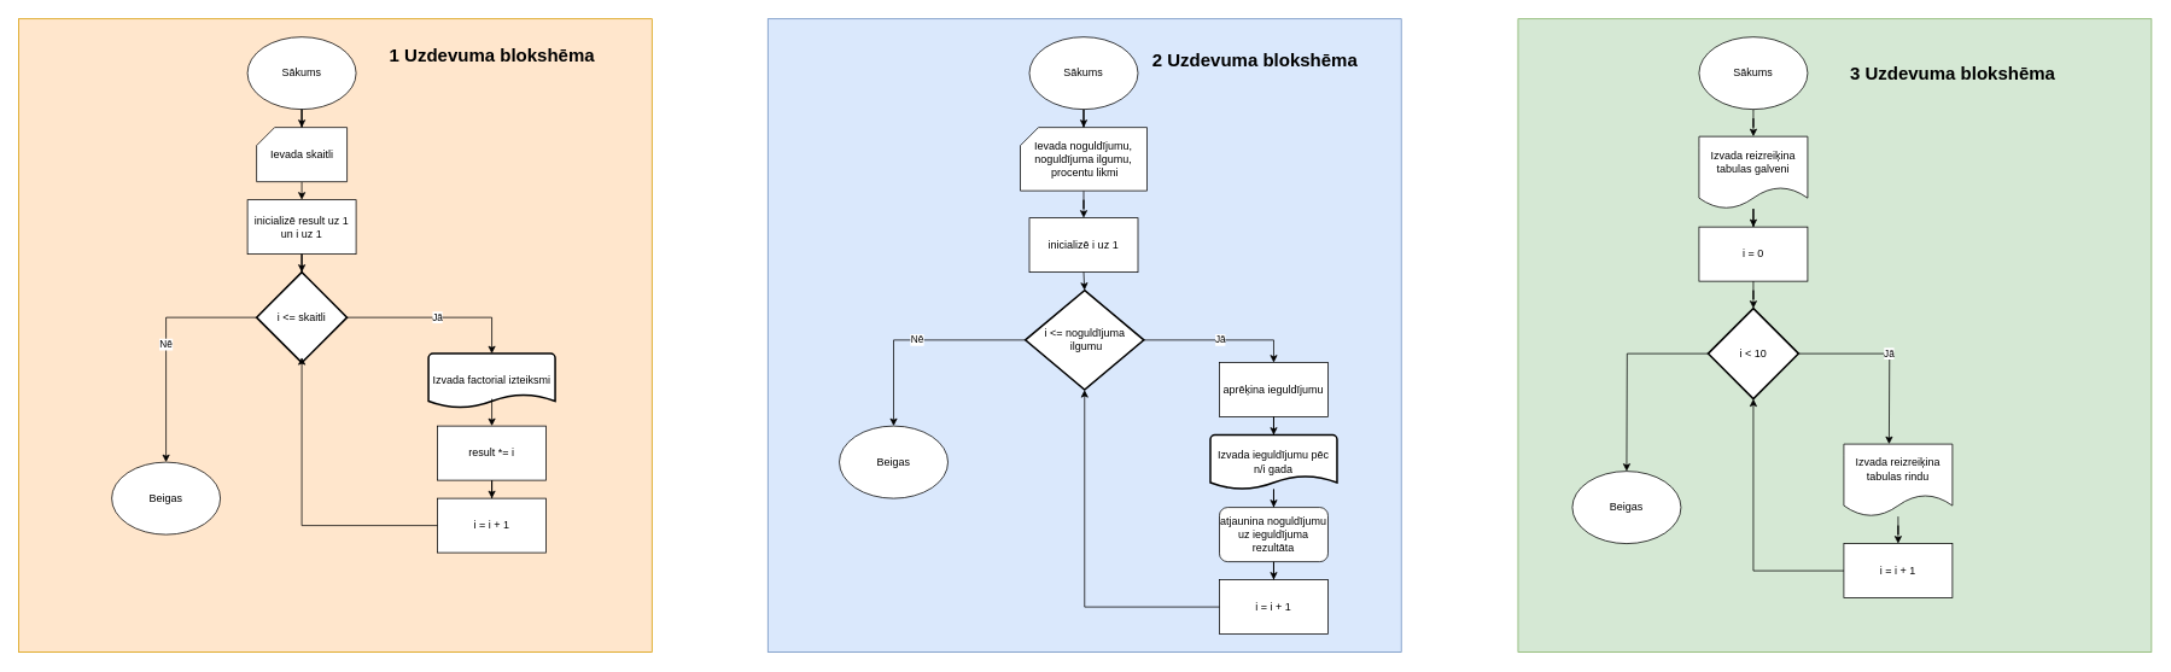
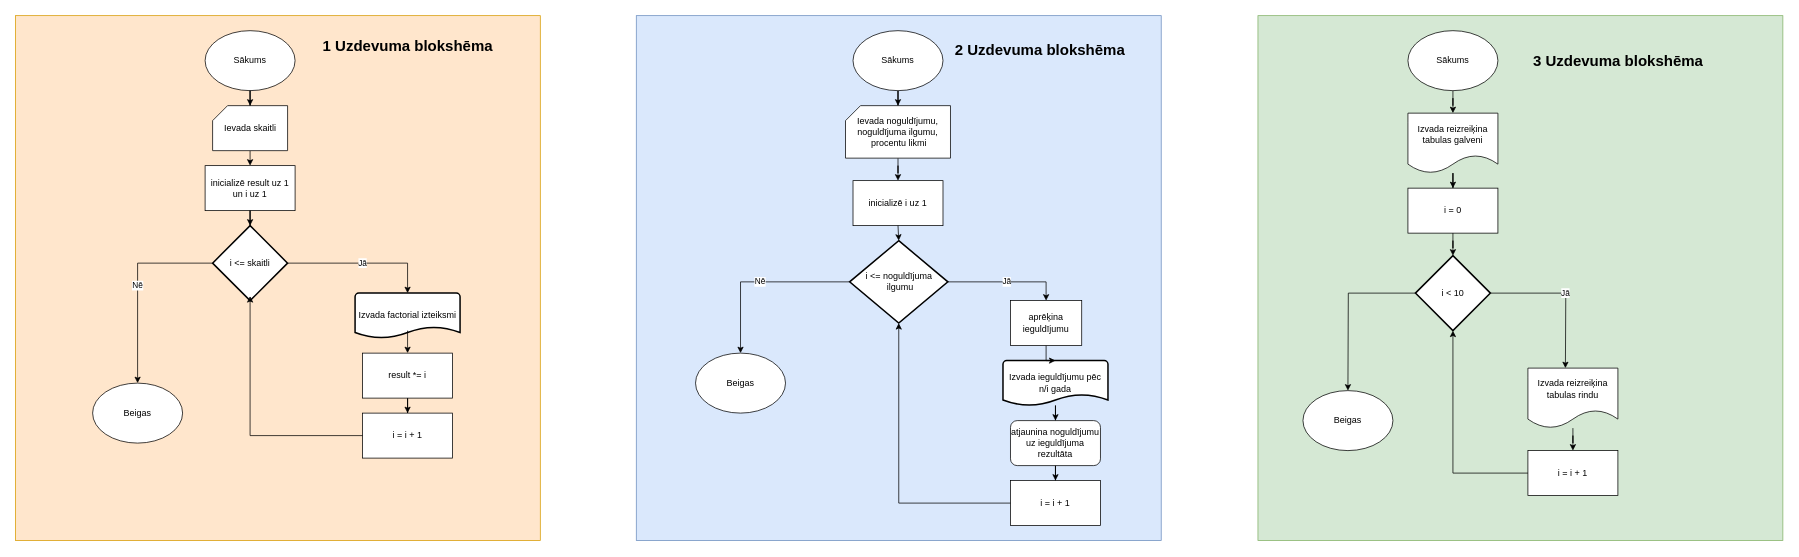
  <mxCell id="0" />
  <mxCell id="1" parent="0" />
  <mxCell id="2" value="" style="whiteSpace=wrap;html=1;aspect=fixed;verticalAlign=bottom;fillColor=#ffe6cc;strokeColor=#d79b00;" vertex="1" parent="1"><mxGeometry x="20" y="20" width="700" height="700" as="geometry" /></mxCell>
  <mxCell id="3" value="" style="whiteSpace=wrap;html=1;aspect=fixed;verticalAlign=bottom;fillColor=#d5e8d4;strokeColor=#82b366;" parent="1" vertex="1"><mxGeometry x="1677" y="20" width="700" height="700" as="geometry" /></mxCell>
  <mxCell id="4" value="" style="whiteSpace=wrap;html=1;aspect=fixed;verticalAlign=bottom;fillColor=#dae8fc;strokeColor=#6c8ebf;" parent="1" vertex="1"><mxGeometry x="848" y="20" width="700" height="700" as="geometry" /></mxCell>
  <mxCell id="5" value="Sākums" style="ellipse;whiteSpace=wrap;html=1;" parent="1" vertex="1"><mxGeometry x="273" y="40" width="120" height="80" as="geometry" /></mxCell>
  <mxCell id="6" style="edgeStyle=orthogonalEdgeStyle;rounded=0;orthogonalLoop=1;jettySize=auto;html=1;exitX=0.5;exitY=1;exitDx=0;exitDy=0;exitPerimeter=0;entryX=0.5;entryY=0;entryDx=0;entryDy=0;" parent="1" source="7" target="14" edge="1"><mxGeometry relative="1" as="geometry" /></mxCell>
  <mxCell id="7" value="" style="verticalLabelPosition=bottom;verticalAlign=top;html=1;shape=card;whiteSpace=wrap;size=20;arcSize=12;" parent="1" vertex="1"><mxGeometry x="283" y="140" width="100" height="60" as="geometry" /></mxCell>
  <mxCell id="8" value="Ievada skaitli" style="text;strokeColor=none;fillColor=none;html=1;fontSize=12;fontStyle=0;verticalAlign=middle;align=center;" parent="1" vertex="1"><mxGeometry x="283" y="155.5" width="100" height="29" as="geometry" /></mxCell>
  <mxCell id="9" value="Izvada factorial izteiksmi" style="strokeWidth=2;html=1;shape=mxgraph.flowchart.document2;whiteSpace=wrap;size=0.25;" parent="1" vertex="1"><mxGeometry x="473" y="390" width="140" height="60" as="geometry" /></mxCell>
  <mxCell id="10" value="Nē" style="edgeStyle=orthogonalEdgeStyle;rounded=0;orthogonalLoop=1;jettySize=auto;html=1;entryX=0.5;entryY=0;entryDx=0;entryDy=0;" parent="1" source="11" target="12" edge="1"><mxGeometry relative="1" as="geometry" /></mxCell>
  <mxCell id="11" value="i &amp;lt;= skaitli" style="strokeWidth=2;html=1;shape=mxgraph.flowchart.decision;whiteSpace=wrap;" parent="1" vertex="1"><mxGeometry x="283" y="300" width="100" height="100" as="geometry" /></mxCell>
  <mxCell id="12" value="Beigas" style="ellipse;whiteSpace=wrap;html=1;" parent="1" vertex="1"><mxGeometry x="123" y="510" width="120" height="80" as="geometry" /></mxCell>
  <mxCell id="13" style="edgeStyle=orthogonalEdgeStyle;rounded=0;orthogonalLoop=1;jettySize=auto;html=1;entryX=0.5;entryY=0;entryDx=0;entryDy=0;entryPerimeter=0;" parent="1" source="5" target="7" edge="1"><mxGeometry relative="1" as="geometry" /></mxCell>
  <mxCell id="14" value="inicializē result uz 1 un i uz 1" style="rounded=0;whiteSpace=wrap;html=1;" parent="1" vertex="1"><mxGeometry x="273" y="220" width="120" height="60" as="geometry" /></mxCell>
  <mxCell id="15" style="edgeStyle=orthogonalEdgeStyle;rounded=0;orthogonalLoop=1;jettySize=auto;html=1;" parent="1" source="16" target="17" edge="1"><mxGeometry relative="1" as="geometry" /></mxCell>
  <mxCell id="16" value="result *= i" style="rounded=0;whiteSpace=wrap;html=1;" parent="1" vertex="1"><mxGeometry x="483" y="470" width="120" height="60" as="geometry" /></mxCell>
  <mxCell id="17" value="i = i + 1" style="rounded=0;whiteSpace=wrap;html=1;" parent="1" vertex="1"><mxGeometry x="483" y="550" width="120" height="60" as="geometry" /></mxCell>
  <mxCell id="18" style="edgeStyle=orthogonalEdgeStyle;rounded=0;orthogonalLoop=1;jettySize=auto;html=1;entryX=0.5;entryY=0;entryDx=0;entryDy=0;entryPerimeter=0;" parent="1" source="14" target="11" edge="1"><mxGeometry relative="1" as="geometry" /></mxCell>
  <mxCell id="19" value="Jā" style="edgeStyle=orthogonalEdgeStyle;rounded=0;orthogonalLoop=1;jettySize=auto;html=1;entryX=0.5;entryY=0;entryDx=0;entryDy=0;entryPerimeter=0;" parent="1" source="11" target="9" edge="1"><mxGeometry relative="1" as="geometry" /></mxCell>
  <mxCell id="20" value="" style="endArrow=classic;html=1;rounded=0;entryX=0.5;entryY=0;entryDx=0;entryDy=0;" parent="1" target="16" edge="1"><mxGeometry width="50" height="50" relative="1" as="geometry"><mxPoint x="543" y="440" as="sourcePoint" /><mxPoint x="593" y="390" as="targetPoint" /></mxGeometry></mxCell>
  <mxCell id="21" style="edgeStyle=orthogonalEdgeStyle;rounded=0;orthogonalLoop=1;jettySize=auto;html=1;entryX=0.5;entryY=0.94;entryDx=0;entryDy=0;entryPerimeter=0;" parent="1" source="17" target="11" edge="1"><mxGeometry relative="1" as="geometry" /></mxCell>
  <mxCell id="22" value="1 Uzdevuma blokshēma" style="text;strokeColor=none;fillColor=none;html=1;fontSize=20;fontStyle=1;verticalAlign=middle;align=center;" parent="1" vertex="1"><mxGeometry x="493" y="40" width="100" height="40" as="geometry" /></mxCell>
  <mxCell id="23" style="edgeStyle=orthogonalEdgeStyle;rounded=0;orthogonalLoop=1;jettySize=auto;html=1;" parent="1" source="24" target="26" edge="1"><mxGeometry relative="1" as="geometry" /></mxCell>
  <mxCell id="24" value="Sākums" style="ellipse;whiteSpace=wrap;html=1;" parent="1" vertex="1"><mxGeometry x="1137" y="40" width="120" height="80" as="geometry" /></mxCell>
  <mxCell id="25" style="edgeStyle=orthogonalEdgeStyle;rounded=0;orthogonalLoop=1;jettySize=auto;html=1;entryX=0.5;entryY=0;entryDx=0;entryDy=0;" parent="1" source="26" target="31" edge="1"><mxGeometry relative="1" as="geometry" /></mxCell>
  <mxCell id="26" value="" style="verticalLabelPosition=bottom;verticalAlign=top;html=1;shape=card;whiteSpace=wrap;size=20;arcSize=12;" parent="1" vertex="1"><mxGeometry x="1127" y="140" width="140" height="70" as="geometry" /></mxCell>
  <mxCell id="27" value="Ievada noguldījumu,&amp;nbsp;&lt;div&gt;noguldījuma ilgumu,&amp;nbsp;&lt;div&gt;procentu likmi&lt;/div&gt;&lt;/div&gt;" style="text;strokeColor=none;fillColor=none;html=1;fontSize=12;fontStyle=0;verticalAlign=middle;align=center;" parent="1" vertex="1"><mxGeometry x="1148" y="160.5" width="100" height="29" as="geometry" /></mxCell>
  <mxCell id="28" value="Nē" style="edgeStyle=orthogonalEdgeStyle;rounded=0;orthogonalLoop=1;jettySize=auto;html=1;" parent="1" source="30" target="37" edge="1"><mxGeometry relative="1" as="geometry" /></mxCell>
  <mxCell id="29" value="Jā" style="edgeStyle=orthogonalEdgeStyle;rounded=0;orthogonalLoop=1;jettySize=auto;html=1;entryX=0.5;entryY=0;entryDx=0;entryDy=0;" parent="1" source="30" target="32" edge="1"><mxGeometry relative="1" as="geometry" /></mxCell>
  <mxCell id="30" value="i &amp;lt;= noguldījuma&lt;div&gt;&amp;nbsp;ilgumu&lt;/div&gt;" style="strokeWidth=2;html=1;shape=mxgraph.flowchart.decision;whiteSpace=wrap;" parent="1" vertex="1"><mxGeometry x="1132.5" y="320" width="131" height="110" as="geometry" /></mxCell>
  <mxCell id="31" value="inicializē i uz 1" style="rounded=0;whiteSpace=wrap;html=1;" parent="1" vertex="1"><mxGeometry x="1137" y="240" width="120" height="60" as="geometry" /></mxCell>
- <mxCell id="32" value="aprēķina ieguldījumu" style="rounded=0;whiteSpace=wrap;html=1;" parent="1" vertex="1"><mxGeometry x="1347" y="400" width="120" height="60" as="geometry" /></mxCell>
+ <mxCell id="32" value="aprēķina ieguldījumu" style="rounded=0;whiteSpace=wrap;html=1;" parent="1" vertex="1"><mxGeometry x="1347" y="400" width="95" height="60" as="geometry" /></mxCell>
  <mxCell id="33" style="edgeStyle=orthogonalEdgeStyle;rounded=0;orthogonalLoop=1;jettySize=auto;html=1;" parent="1" source="34" target="36" edge="1"><mxGeometry relative="1" as="geometry" /></mxCell>
  <mxCell id="34" value="Izvada ieguldījumu pēc n/i gada" style="strokeWidth=2;html=1;shape=mxgraph.flowchart.document2;whiteSpace=wrap;size=0.25;" parent="1" vertex="1"><mxGeometry x="1337" y="480" width="140" height="60" as="geometry" /></mxCell>
  <mxCell id="35" style="edgeStyle=orthogonalEdgeStyle;rounded=0;orthogonalLoop=1;jettySize=auto;html=1;" parent="1" source="36" target="39" edge="1"><mxGeometry relative="1" as="geometry" /></mxCell>
  <mxCell id="36" value="atjaunina noguldījumu uz ieguldījuma rezultāta" style="whiteSpace=wrap;html=1;rounded=1;" parent="1" vertex="1"><mxGeometry x="1347" y="560" width="120" height="60" as="geometry" /></mxCell>
  <mxCell id="37" value="Beigas" style="ellipse;whiteSpace=wrap;html=1;" parent="1" vertex="1"><mxGeometry x="927" y="470" width="120" height="80" as="geometry" /></mxCell>
  <mxCell id="38" style="edgeStyle=orthogonalEdgeStyle;rounded=0;orthogonalLoop=1;jettySize=auto;html=1;entryX=0.5;entryY=0;entryDx=0;entryDy=0;entryPerimeter=0;" parent="1" source="32" target="34" edge="1"><mxGeometry relative="1" as="geometry" /></mxCell>
  <mxCell id="39" value="i = i + 1" style="rounded=0;whiteSpace=wrap;html=1;" parent="1" vertex="1"><mxGeometry x="1347" y="640" width="120" height="60" as="geometry" /></mxCell>
  <mxCell id="40" style="edgeStyle=orthogonalEdgeStyle;rounded=0;orthogonalLoop=1;jettySize=auto;html=1;entryX=0.5;entryY=1;entryDx=0;entryDy=0;entryPerimeter=0;" parent="1" source="39" target="30" edge="1"><mxGeometry relative="1" as="geometry" /></mxCell>
  <mxCell id="41" value="" style="endArrow=classic;html=1;rounded=0;entryX=0.5;entryY=0;entryDx=0;entryDy=0;entryPerimeter=0;" parent="1" target="30" edge="1"><mxGeometry width="50" height="50" relative="1" as="geometry"><mxPoint x="1197" y="300" as="sourcePoint" /><mxPoint x="1247" y="250" as="targetPoint" /></mxGeometry></mxCell>
  <mxCell id="42" value="2&lt;span style=&quot;background-color: initial;&quot;&gt;&amp;nbsp;Uzdevuma blokshēma&lt;/span&gt;" style="text;strokeColor=none;fillColor=none;html=1;fontSize=20;fontStyle=1;verticalAlign=middle;align=center;" parent="1" vertex="1"><mxGeometry x="1336" y="45" width="100" height="40" as="geometry" /></mxCell>
  <mxCell id="43" style="edgeStyle=orthogonalEdgeStyle;rounded=0;orthogonalLoop=1;jettySize=auto;html=1;" parent="1" source="44" target="46" edge="1"><mxGeometry relative="1" as="geometry" /></mxCell>
  <mxCell id="44" value="Sākums" style="ellipse;whiteSpace=wrap;html=1;" parent="1" vertex="1"><mxGeometry x="1877" y="40" width="120" height="80" as="geometry" /></mxCell>
  <mxCell id="45" style="edgeStyle=orthogonalEdgeStyle;rounded=0;orthogonalLoop=1;jettySize=auto;html=1;" parent="1" source="46" target="47" edge="1"><mxGeometry relative="1" as="geometry" /></mxCell>
  <mxCell id="46" value="Izvada reizreiķina tabulas galveni" style="shape=document;whiteSpace=wrap;html=1;boundedLbl=1;" parent="1" vertex="1"><mxGeometry x="1877" y="150" width="120" height="80" as="geometry" /></mxCell>
  <mxCell id="47" value="i = 0" style="rounded=0;whiteSpace=wrap;html=1;" parent="1" vertex="1"><mxGeometry x="1877" y="250" width="120" height="60" as="geometry" /></mxCell>
  <mxCell id="48" value="Jā" style="edgeStyle=orthogonalEdgeStyle;rounded=0;orthogonalLoop=1;jettySize=auto;html=1;" parent="1" source="50" edge="1"><mxGeometry relative="1" as="geometry"><mxPoint x="2087" y="490" as="targetPoint" /></mxGeometry></mxCell>
  <mxCell id="49" style="edgeStyle=orthogonalEdgeStyle;rounded=0;orthogonalLoop=1;jettySize=auto;html=1;" parent="1" source="50" edge="1"><mxGeometry relative="1" as="geometry"><mxPoint x="1797" y="520" as="targetPoint" /></mxGeometry></mxCell>
  <mxCell id="50" value="i &amp;lt; 10" style="strokeWidth=2;html=1;shape=mxgraph.flowchart.decision;whiteSpace=wrap;" parent="1" vertex="1"><mxGeometry x="1887" y="340" width="100" height="100" as="geometry" /></mxCell>
  <mxCell id="51" style="edgeStyle=orthogonalEdgeStyle;rounded=0;orthogonalLoop=1;jettySize=auto;html=1;" parent="1" source="52" target="53" edge="1"><mxGeometry relative="1" as="geometry" /></mxCell>
  <mxCell id="52" value="Izvada reizreiķina tabulas rindu" style="shape=document;whiteSpace=wrap;html=1;boundedLbl=1;" parent="1" vertex="1"><mxGeometry x="2037" y="490" width="120" height="80" as="geometry" /></mxCell>
  <mxCell id="53" value="i = i + 1" style="rounded=0;whiteSpace=wrap;html=1;" parent="1" vertex="1"><mxGeometry x="2037" y="600" width="120" height="60" as="geometry" /></mxCell>
  <mxCell id="54" style="edgeStyle=orthogonalEdgeStyle;rounded=0;orthogonalLoop=1;jettySize=auto;html=1;entryX=0.5;entryY=1;entryDx=0;entryDy=0;entryPerimeter=0;" parent="1" source="53" target="50" edge="1"><mxGeometry relative="1" as="geometry" /></mxCell>
  <mxCell id="55" value="Beigas" style="ellipse;whiteSpace=wrap;html=1;" parent="1" vertex="1"><mxGeometry x="1737" y="520" width="120" height="80" as="geometry" /></mxCell>
  <mxCell id="56" style="edgeStyle=orthogonalEdgeStyle;rounded=0;orthogonalLoop=1;jettySize=auto;html=1;entryX=0.5;entryY=0;entryDx=0;entryDy=0;entryPerimeter=0;" parent="1" source="47" target="50" edge="1"><mxGeometry relative="1" as="geometry" /></mxCell>
  <mxCell id="57" value="&lt;span style=&quot;background-color: initial;&quot;&gt;3 Uzdevuma blokshēma&lt;/span&gt;" style="text;strokeColor=none;fillColor=none;html=1;fontSize=20;fontStyle=1;verticalAlign=middle;align=center;" parent="1" vertex="1"><mxGeometry x="2107" y="60" width="100" height="40" as="geometry" /></mxCell>
